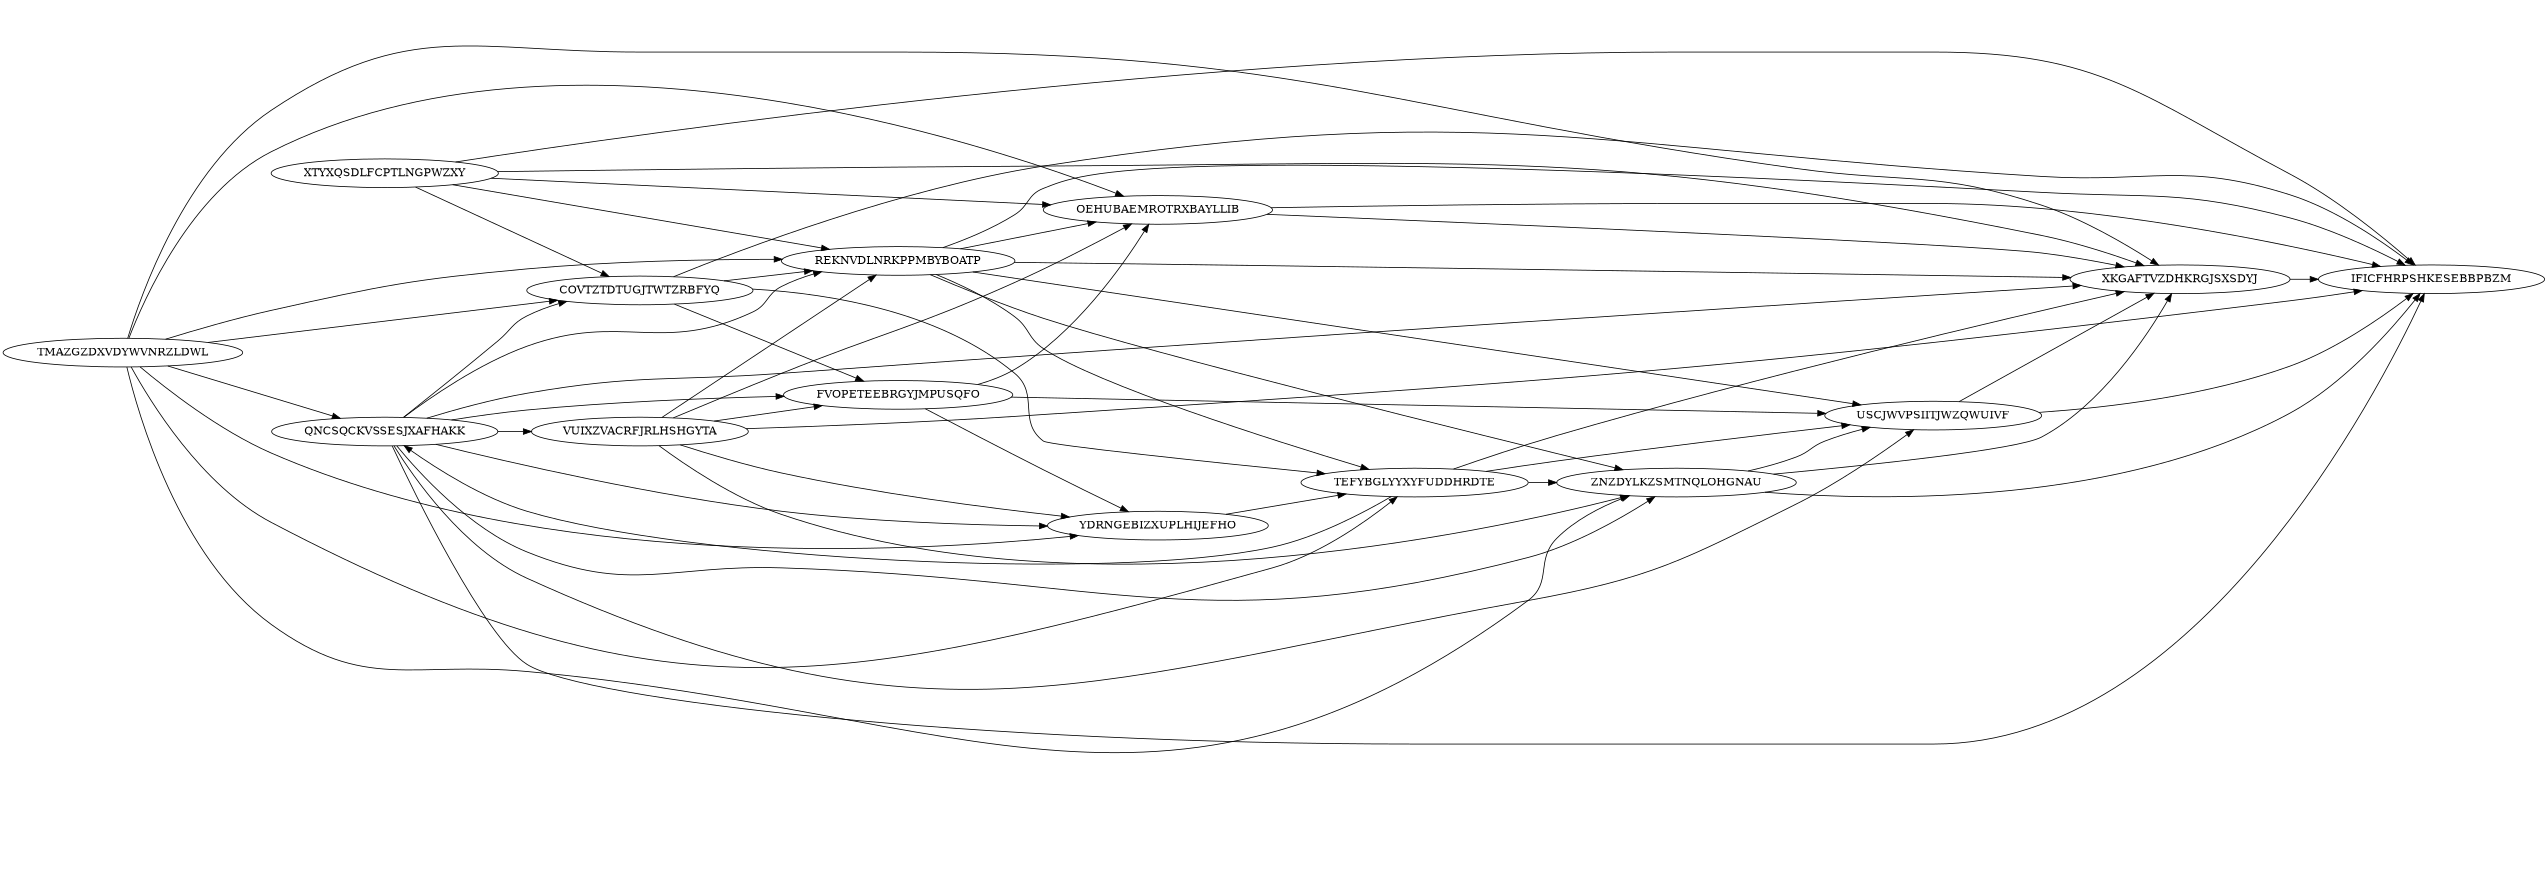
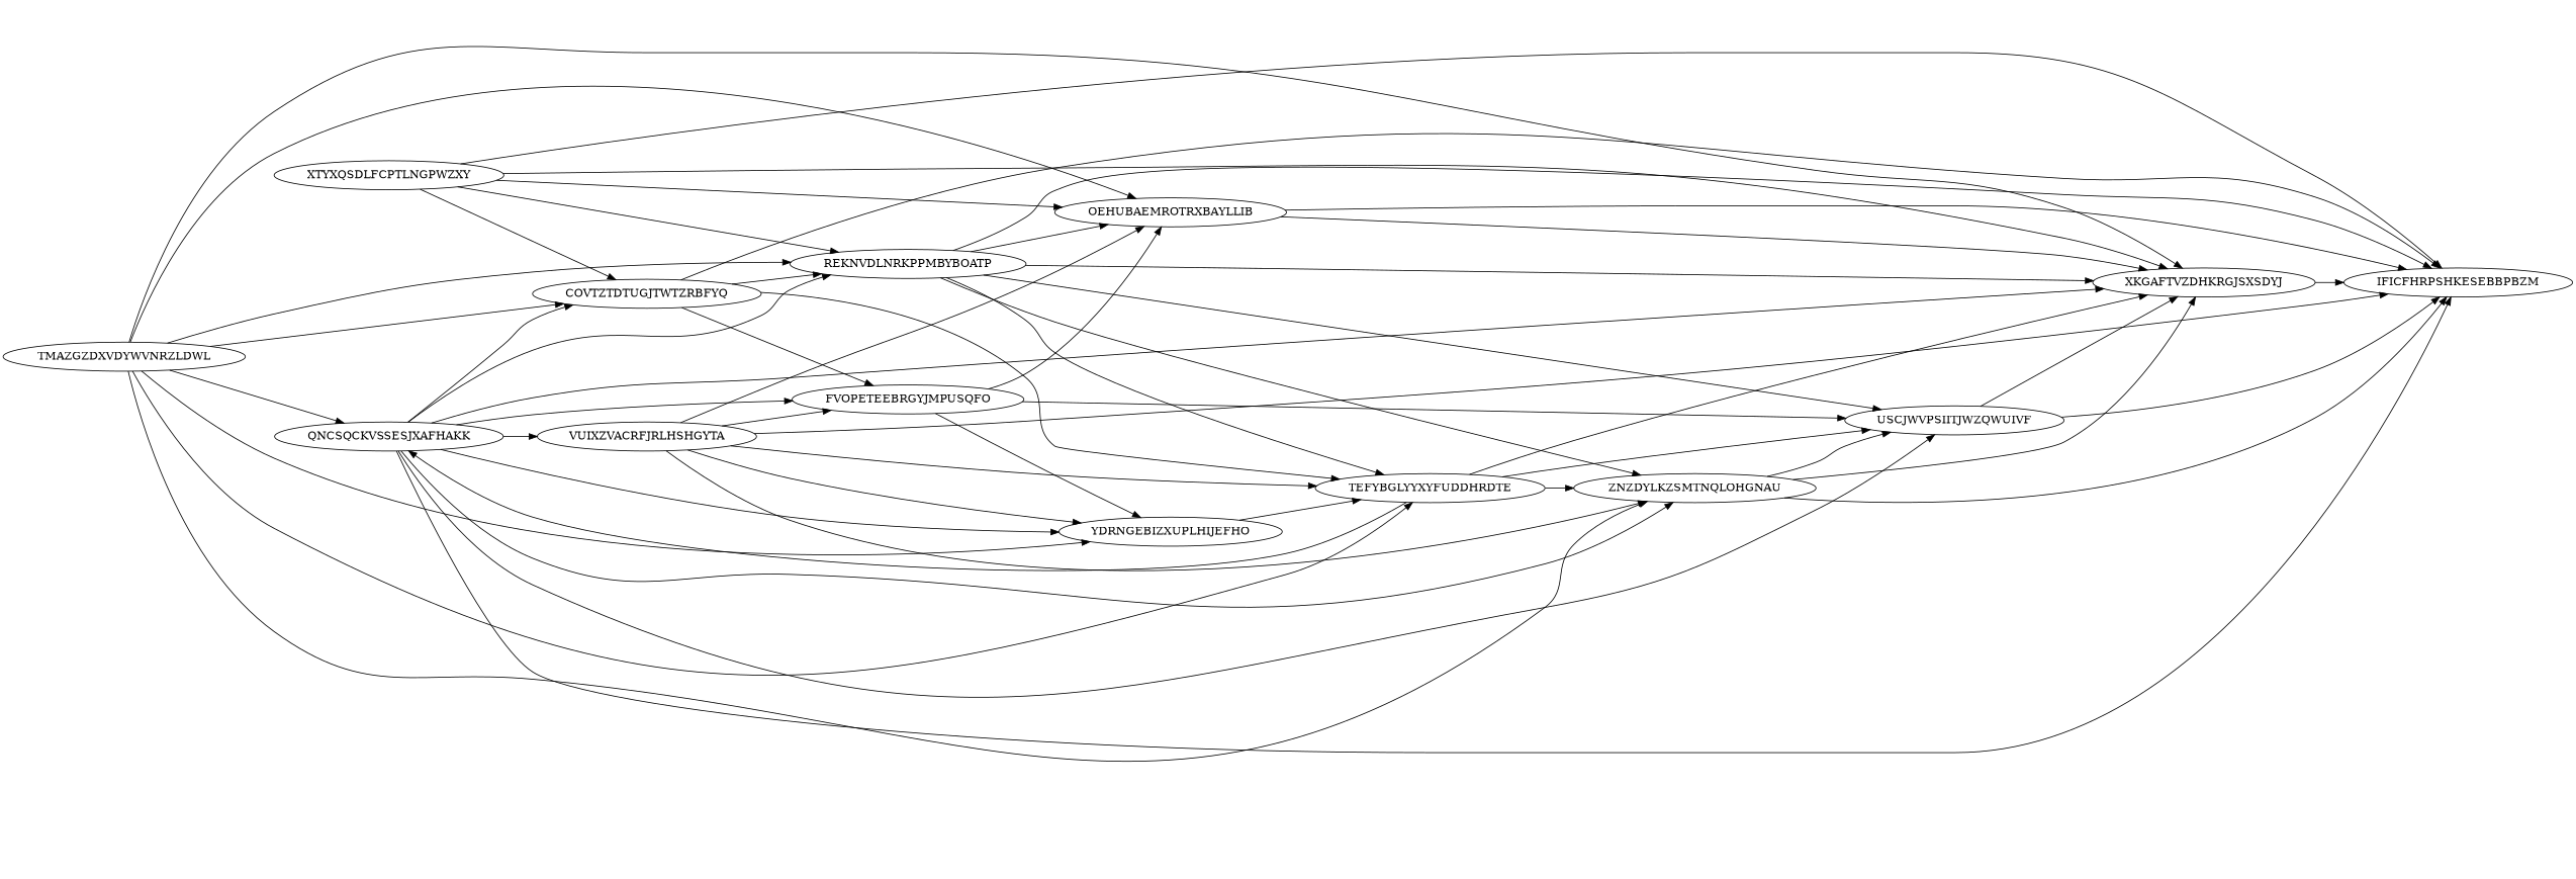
  digraph {
    rankdir=LR
    node [Weight=12]
    edge [Weight=18]
    QNCSQCKVSSESJXAFHAKK
    TMAZGZDXVDYWVNRZLDWL [Weight=15]
    COVTZTDTUGJTWTZRBFYQ [Weight=14]
    REKNVDLNRKPPMBYBOATP [Weight=17]
    OEHUBAEMROTRXBAYLLIB [Weight=17]
    YDRNGEBIZXUPLHIJEFHO [Weight=16]
    TEFYBGLYYXYFUDDHRDTE
    ZNZDYLKZSMTNQLOHGNAU [Weight=15]
    XKGAFTVZDHKRGJSXSDYJ
    IFICFHRPSHKESEBBPBZM [Weight=15]
    VUIXZVACRFJRLHSHGYTA [Weight=17]
    FVOPETEEBRGYJMPUSQFO [Weight=10]
    USCJWVPSIITJWZQWUIVF [Weight=19]
    XTYXQSDLFCPTLNGPWZXY [Weight=11]
    QNCSQCKVSSESJXAFHAKK -> COVTZTDTUGJTWTZRBFYQ [Weight=16]
    QNCSQCKVSSESJXAFHAKK -> REKNVDLNRKPPMBYBOATP [Weight=13]
    QNCSQCKVSSESJXAFHAKK -> YDRNGEBIZXUPLHIJEFHO [Weight=15]
    QNCSQCKVSSESJXAFHAKK -> ZNZDYLKZSMTNQLOHGNAU [Weight=15]
    QNCSQCKVSSESJXAFHAKK -> XKGAFTVZDHKRGJSXSDYJ [Weight=12]
    QNCSQCKVSSESJXAFHAKK -> IFICFHRPSHKESEBBPBZM
    QNCSQCKVSSESJXAFHAKK -> VUIXZVACRFJRLHSHGYTA [Weight=19]
    QNCSQCKVSSESJXAFHAKK -> FVOPETEEBRGYJMPUSQFO [Weight=14]
    QNCSQCKVSSESJXAFHAKK -> USCJWVPSIITJWZQWUIVF
    TMAZGZDXVDYWVNRZLDWL -> QNCSQCKVSSESJXAFHAKK [Weight=20]
    TMAZGZDXVDYWVNRZLDWL -> COVTZTDTUGJTWTZRBFYQ [Weight=17]
    TMAZGZDXVDYWVNRZLDWL -> REKNVDLNRKPPMBYBOATP [Weight=20]
    TMAZGZDXVDYWVNRZLDWL -> OEHUBAEMROTRXBAYLLIB
    TMAZGZDXVDYWVNRZLDWL -> YDRNGEBIZXUPLHIJEFHO [Weight=14]
    TMAZGZDXVDYWVNRZLDWL -> TEFYBGLYYXYFUDDHRDTE [Weight=17]
    TMAZGZDXVDYWVNRZLDWL -> ZNZDYLKZSMTNQLOHGNAU [Weight=19]
    TMAZGZDXVDYWVNRZLDWL -> XKGAFTVZDHKRGJSXSDYJ [Weight=14]
    COVTZTDTUGJTWTZRBFYQ -> REKNVDLNRKPPMBYBOATP [Weight=10]
    COVTZTDTUGJTWTZRBFYQ -> TEFYBGLYYXYFUDDHRDTE [Weight=16]
    COVTZTDTUGJTWTZRBFYQ -> IFICFHRPSHKESEBBPBZM [Weight=15]
    COVTZTDTUGJTWTZRBFYQ -> FVOPETEEBRGYJMPUSQFO [Weight=10]
    REKNVDLNRKPPMBYBOATP -> OEHUBAEMROTRXBAYLLIB [Weight=15]
    REKNVDLNRKPPMBYBOATP -> TEFYBGLYYXYFUDDHRDTE [Weight=13]
    REKNVDLNRKPPMBYBOATP -> ZNZDYLKZSMTNQLOHGNAU [Weight=17]
    REKNVDLNRKPPMBYBOATP -> XKGAFTVZDHKRGJSXSDYJ
    REKNVDLNRKPPMBYBOATP -> IFICFHRPSHKESEBBPBZM
    REKNVDLNRKPPMBYBOATP -> USCJWVPSIITJWZQWUIVF [Weight=16]
    OEHUBAEMROTRXBAYLLIB -> XKGAFTVZDHKRGJSXSDYJ [Weight=12]
    OEHUBAEMROTRXBAYLLIB -> IFICFHRPSHKESEBBPBZM [Weight=12]
    YDRNGEBIZXUPLHIJEFHO -> TEFYBGLYYXYFUDDHRDTE [Weight=14]
    TEFYBGLYYXYFUDDHRDTE -> QNCSQCKVSSESJXAFHAKK [Weight=20]
    TEFYBGLYYXYFUDDHRDTE -> ZNZDYLKZSMTNQLOHGNAU [Weight=16]
    TEFYBGLYYXYFUDDHRDTE -> XKGAFTVZDHKRGJSXSDYJ [Weight=17]
    TEFYBGLYYXYFUDDHRDTE -> USCJWVPSIITJWZQWUIVF [Weight=10]
    ZNZDYLKZSMTNQLOHGNAU -> XKGAFTVZDHKRGJSXSDYJ
    ZNZDYLKZSMTNQLOHGNAU -> IFICFHRPSHKESEBBPBZM [Weight=15]
    ZNZDYLKZSMTNQLOHGNAU -> USCJWVPSIITJWZQWUIVF [Weight=10]
    XKGAFTVZDHKRGJSXSDYJ -> IFICFHRPSHKESEBBPBZM [Weight=10]
    VUIXZVACRFJRLHSHGYTA -> OEHUBAEMROTRXBAYLLIB [Weight=10]
    VUIXZVACRFJRLHSHGYTA -> YDRNGEBIZXUPLHIJEFHO [Weight=20]
-   VUIXZVACRFJRLHSHGYTA -> REKNVDLNRKPPMBYBOATP [Weight=12]
+   VUIXZVACRFJRLHSHGYTA -> TEFYBGLYYXYFUDDHRDTE [Weight=12]
    VUIXZVACRFJRLHSHGYTA -> ZNZDYLKZSMTNQLOHGNAU [Weight=10]
    VUIXZVACRFJRLHSHGYTA -> IFICFHRPSHKESEBBPBZM [Weight=19]
    VUIXZVACRFJRLHSHGYTA -> FVOPETEEBRGYJMPUSQFO [Weight=19]
    FVOPETEEBRGYJMPUSQFO -> OEHUBAEMROTRXBAYLLIB [Weight=17]
    FVOPETEEBRGYJMPUSQFO -> YDRNGEBIZXUPLHIJEFHO
    FVOPETEEBRGYJMPUSQFO -> USCJWVPSIITJWZQWUIVF [Weight=11]
    USCJWVPSIITJWZQWUIVF -> XKGAFTVZDHKRGJSXSDYJ [Weight=17]
    USCJWVPSIITJWZQWUIVF -> IFICFHRPSHKESEBBPBZM [Weight=14]
    XTYXQSDLFCPTLNGPWZXY -> COVTZTDTUGJTWTZRBFYQ [Weight=19]
    XTYXQSDLFCPTLNGPWZXY -> REKNVDLNRKPPMBYBOATP [Weight=12]
    XTYXQSDLFCPTLNGPWZXY -> OEHUBAEMROTRXBAYLLIB [Weight=11]
    XTYXQSDLFCPTLNGPWZXY -> XKGAFTVZDHKRGJSXSDYJ [Weight=11]
    XTYXQSDLFCPTLNGPWZXY -> IFICFHRPSHKESEBBPBZM [Weight=17]
  }
